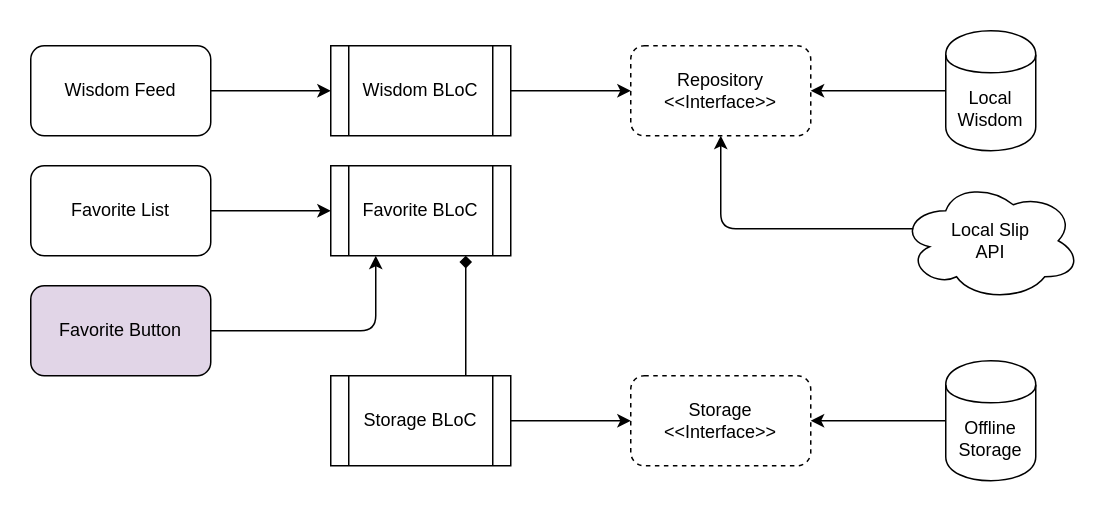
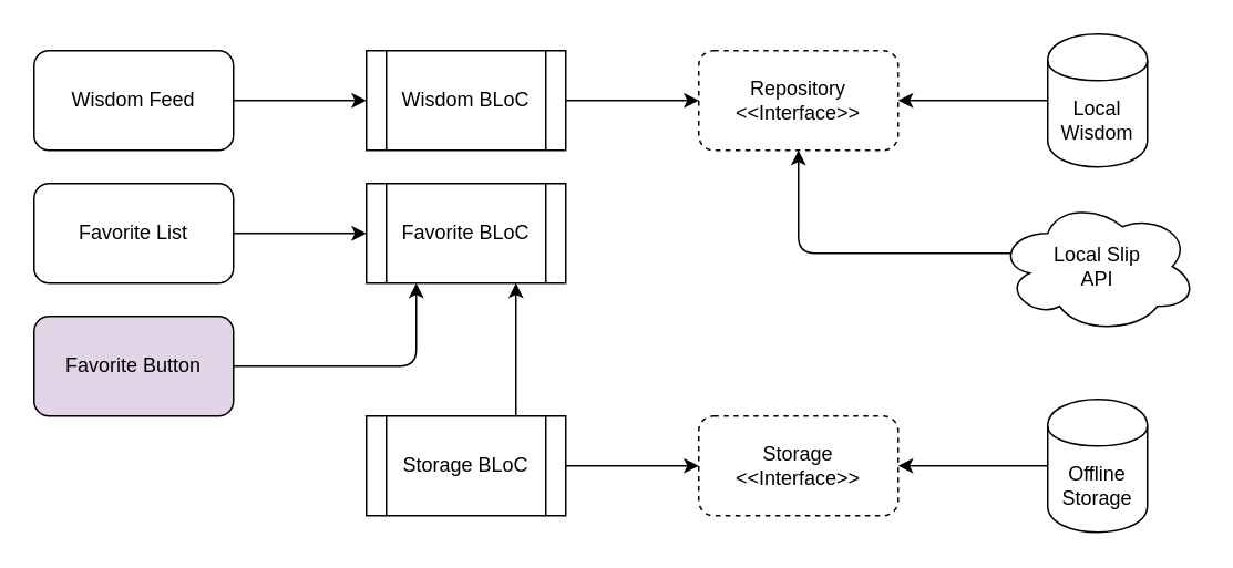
  <mxCell id="0" />
  <mxCell id="1" parent="0" />
  <mxCell id="2" value="Wisdom Feed" style="rounded=1;whiteSpace=wrap;html=1;" parent="1" vertex="1"><mxGeometry x="20" y="30" width="120" height="60" as="geometry" /></mxCell>
  <mxCell id="3" value="Favorite List" style="rounded=1;whiteSpace=wrap;html=1;" parent="1" vertex="1"><mxGeometry x="20" y="110" width="120" height="60" as="geometry" /></mxCell>
  <mxCell id="4" value="Favorite Button" style="rounded=1;whiteSpace=wrap;html=1;fillColor=#e1d5e7;" parent="1" vertex="1"><mxGeometry x="20" y="190" width="120" height="60" as="geometry" /></mxCell>
  <mxCell id="5" value="Wisdom BLoC" style="shape=process;whiteSpace=wrap;html=1;backgroundOutline=1;" parent="1" vertex="1"><mxGeometry x="220" y="30" width="120" height="60" as="geometry" /></mxCell>
  <mxCell id="6" value="Favorite BLoC" style="shape=process;whiteSpace=wrap;html=1;backgroundOutline=1;" parent="1" vertex="1"><mxGeometry x="220" y="110" width="120" height="60" as="geometry" /></mxCell>
  <mxCell id="7" value="&lt;span style=&quot;white-space: normal&quot;&gt;Repository&lt;/span&gt;&lt;br style=&quot;white-space: normal&quot;&gt;&lt;span style=&quot;white-space: normal&quot;&gt;&amp;lt;&amp;lt;Interface&amp;gt;&amp;gt;&lt;/span&gt;" style="rounded=1;whiteSpace=wrap;html=1;dashed=1;" parent="1" vertex="1"><mxGeometry x="420" y="30" width="120" height="60" as="geometry" /></mxCell>
  <mxCell id="8" value="Local&lt;br&gt;Wisdom" style="shape=cylinder;whiteSpace=wrap;html=1;boundedLbl=1;backgroundOutline=1;" parent="1" vertex="1"><mxGeometry x="630" y="20" width="60" height="80" as="geometry" /></mxCell>
  <mxCell id="9" value="Local Slip &lt;br&gt;API" style="ellipse;shape=cloud;whiteSpace=wrap;html=1;" parent="1" vertex="1"><mxGeometry x="600" y="120" width="120" height="80" as="geometry" /></mxCell>
  <mxCell id="10" value="" style="endArrow=classic;html=1;entryX=0;entryY=0.5;entryDx=0;entryDy=0;exitX=1;exitY=0.5;exitDx=0;exitDy=0;" parent="1" source="5" target="7" edge="1"><mxGeometry width="50" height="50" relative="1" as="geometry"><mxPoint x="20" y="320" as="sourcePoint" /><mxPoint x="70" y="270" as="targetPoint" /></mxGeometry></mxCell>
  <mxCell id="11" value="" style="endArrow=classic;html=1;entryX=1;entryY=0.5;entryDx=0;entryDy=0;exitX=0;exitY=0.5;exitDx=0;exitDy=0;" parent="1" source="8" target="7" edge="1"><mxGeometry width="50" height="50" relative="1" as="geometry"><mxPoint x="20" y="320" as="sourcePoint" /><mxPoint x="70" y="270" as="targetPoint" /></mxGeometry></mxCell>
  <mxCell id="12" value="" style="endArrow=classic;html=1;entryX=0.5;entryY=1;entryDx=0;entryDy=0;exitX=0.07;exitY=0.4;exitDx=0;exitDy=0;exitPerimeter=0;" parent="1" source="9" target="7" edge="1"><mxGeometry width="50" height="50" relative="1" as="geometry"><mxPoint x="20" y="320" as="sourcePoint" /><mxPoint x="70" y="270" as="targetPoint" /><Array as="points"><mxPoint x="480" y="152" /></Array></mxGeometry></mxCell>
  <mxCell id="13" value="" style="endArrow=classic;html=1;entryX=0;entryY=0.5;entryDx=0;entryDy=0;exitX=1;exitY=0.5;exitDx=0;exitDy=0;" parent="1" source="2" target="5" edge="1"><mxGeometry width="50" height="50" relative="1" as="geometry"><mxPoint x="20" y="320" as="sourcePoint" /><mxPoint x="70" y="270" as="targetPoint" /></mxGeometry></mxCell>
  <mxCell id="14" value="" style="endArrow=classic;html=1;entryX=0;entryY=0.5;entryDx=0;entryDy=0;" parent="1" source="3" target="6" edge="1"><mxGeometry width="50" height="50" relative="1" as="geometry"><mxPoint x="20" y="320" as="sourcePoint" /><mxPoint x="70" y="270" as="targetPoint" /></mxGeometry></mxCell>
  <mxCell id="15" value="" style="endArrow=classic;html=1;entryX=0.25;entryY=1;entryDx=0;entryDy=0;exitX=1;exitY=0.5;exitDx=0;exitDy=0;" parent="1" source="4" target="6" edge="1"><mxGeometry width="50" height="50" relative="1" as="geometry"><mxPoint x="20" y="320" as="sourcePoint" /><mxPoint x="70" y="270" as="targetPoint" /><Array as="points"><mxPoint x="250" y="220" /></Array></mxGeometry></mxCell>
  <mxCell id="16" style="edgeStyle=orthogonalEdgeStyle;rounded=0;orthogonalLoop=1;jettySize=auto;html=1;entryX=1;entryY=0.5;entryDx=0;entryDy=0;" edge="1" parent="1" source="17" target="18"><mxGeometry relative="1" as="geometry" /></mxCell>
  <mxCell id="17" value="Offline&lt;br&gt;Storage" style="shape=cylinder;whiteSpace=wrap;html=1;boundedLbl=1;backgroundOutline=1;" parent="1" vertex="1"><mxGeometry x="630" y="240" width="60" height="80" as="geometry" /></mxCell>
  <mxCell id="18" value="&lt;span style=&quot;white-space: normal&quot;&gt;Storage&lt;br&gt;&amp;lt;&amp;lt;Interface&amp;gt;&amp;gt;&lt;/span&gt;" style="rounded=1;whiteSpace=wrap;html=1;dashed=1;" vertex="1" parent="1"><mxGeometry x="420" y="250" width="120" height="60" as="geometry" /></mxCell>
  <mxCell id="19" style="edgeStyle=orthogonalEdgeStyle;rounded=0;orthogonalLoop=1;jettySize=auto;html=1;entryX=0;entryY=0.5;entryDx=0;entryDy=0;" edge="1" parent="1" source="21" target="18"><mxGeometry relative="1" as="geometry" /></mxCell>
- <mxCell id="20" style="edgeStyle=orthogonalEdgeStyle;rounded=1;orthogonalLoop=1;jettySize=auto;html=1;entryX=0.75;entryY=1;entryDx=0;entryDy=0;exitX=0.75;exitY=0;exitDx=0;exitDy=0;endArrow=diamond;" edge="1" parent="1" source="21" target="6"><mxGeometry relative="1" as="geometry"><Array as="points"><mxPoint x="310" y="220" /><mxPoint x="310" y="220" /></Array></mxGeometry></mxCell>
+ <mxCell id="20" style="edgeStyle=orthogonalEdgeStyle;rounded=1;orthogonalLoop=1;jettySize=auto;html=1;entryX=0.75;entryY=1;entryDx=0;entryDy=0;exitX=0.75;exitY=0;exitDx=0;exitDy=0;" edge="1" parent="1" source="21" target="6"><mxGeometry relative="1" as="geometry"><Array as="points"><mxPoint x="310" y="220" /><mxPoint x="310" y="220" /></Array></mxGeometry></mxCell>
  <mxCell id="21" value="Storage BLoC" style="shape=process;whiteSpace=wrap;html=1;backgroundOutline=1;" vertex="1" parent="1"><mxGeometry x="220" y="250" width="120" height="60" as="geometry" /></mxCell>
